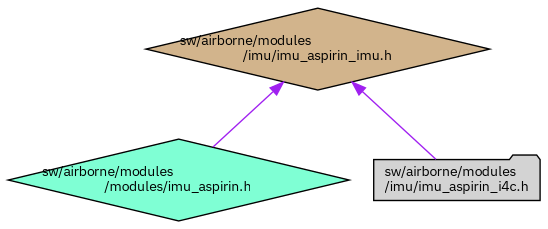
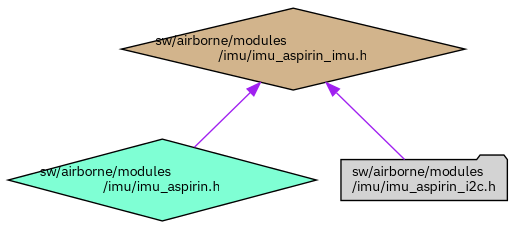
  digraph {
    fontname="IBM Plex Sans"
    node [color=black fontname="IBM Plex Sans" fontsize=10 shape=diamond style=filled]
    edge [color=purple dir=back fontname="IBM Plex Sans" fontsize=10 labelfontname=FreeSans labelfontsize=10 style=solid]
    n1 [fillcolor=tan fontcolor=black height=0.2 label="sw/airborne/modules\l/imu/imu_aspirin_imu.h" width=0.4]
-   n2 [fillcolor=aquamarine height=0.2 label="sw/airborne/modules\l/modules/imu_aspirin.h" width=0.4]
-   n3 [fillcolor=lightgrey height=0.2 label="sw/airborne/modules\l/imu/imu_aspirin_i4c.h" shape=folder width=0.4]
+   n2 [fillcolor=aquamarine height=0.2 label="sw/airborne/modules\l/imu/imu_aspirin.h" width=0.4]
+   n3 [fillcolor=lightgrey height=0.2 label="sw/airborne/modules\l/imu/imu_aspirin_i2c.h" shape=folder width=0.4]
    n1 -> n2
    n1 -> n3
  }
